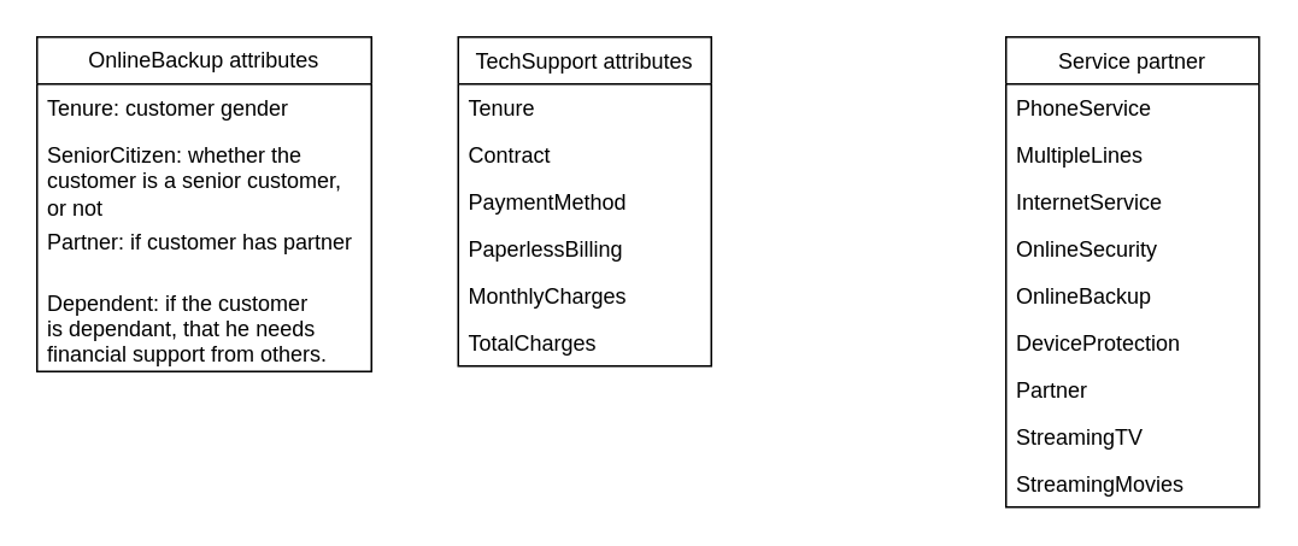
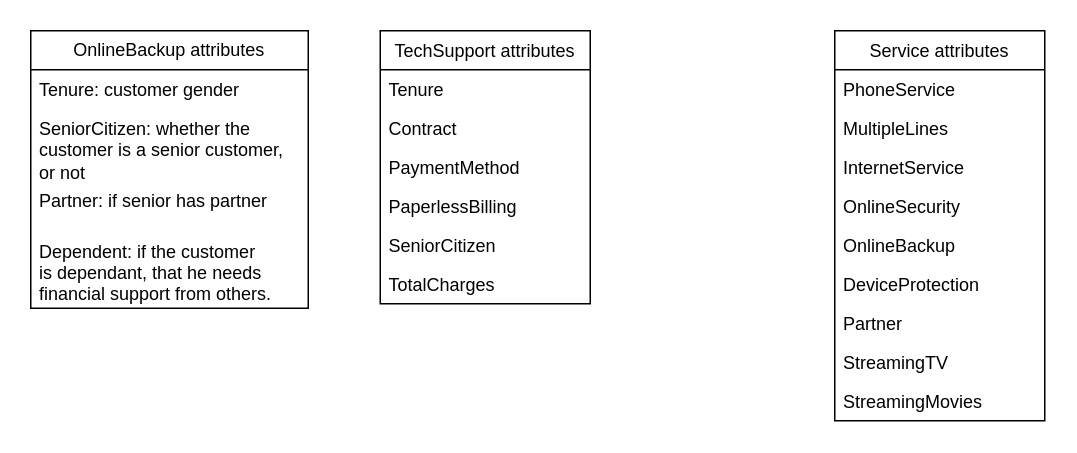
  <mxCell id="0" />
  <mxCell id="1" parent="0" />
  <mxCell id="2" value="OnlineBackup attributes" style="swimlane;fontStyle=0;childLayout=stackLayout;horizontal=1;startSize=26;fillColor=none;horizontalStack=0;resizeParent=1;resizeParentMax=0;resizeLast=0;collapsible=1;marginBottom=0;whiteSpace=wrap;" vertex="1" parent="1"><mxGeometry x="20" y="20" width="185" height="185" as="geometry" /></mxCell>
  <mxCell id="3" value="Tenure: customer gender" style="text;strokeColor=none;fillColor=none;align=left;verticalAlign=top;spacingLeft=4;spacingRight=4;overflow=hidden;rotatable=0;points=[[0,0.5],[1,0.5]];portConstraint=eastwest;" vertex="1" parent="2"><mxGeometry y="26" width="185" height="26" as="geometry" /></mxCell>
  <mxCell id="4" value="SeniorCitizen: whether the customer is a senior customer, or not" style="text;strokeColor=none;fillColor=none;align=left;verticalAlign=top;spacingLeft=4;spacingRight=4;overflow=hidden;rotatable=0;points=[[0,0.5],[1,0.5]];portConstraint=eastwest;whiteSpace=wrap;textDirection=ltr;" vertex="1" parent="2"><mxGeometry y="52" width="185" height="48" as="geometry" /></mxCell>
- <mxCell id="5" value="Partner: if customer has partner" style="text;strokeColor=none;fillColor=none;align=left;verticalAlign=top;spacingLeft=4;spacingRight=4;overflow=hidden;rotatable=0;points=[[0,0.5],[1,0.5]];portConstraint=eastwest;" vertex="1" parent="2"><mxGeometry y="100" width="185" height="34" as="geometry" /></mxCell>
+ <mxCell id="5" value="Partner: if senior has partner" style="text;strokeColor=none;fillColor=none;align=left;verticalAlign=top;spacingLeft=4;spacingRight=4;overflow=hidden;rotatable=0;points=[[0,0.5],[1,0.5]];portConstraint=eastwest;" vertex="1" parent="2"><mxGeometry y="100" width="185" height="34" as="geometry" /></mxCell>
  <mxCell id="6" value="Dependent: if the customer&#10;is dependant, that he needs &#10;financial support from others." style="text;strokeColor=none;fillColor=none;align=left;verticalAlign=top;spacingLeft=4;spacingRight=4;overflow=hidden;rotatable=0;points=[[0,0.5],[1,0.5]];portConstraint=eastwest;" vertex="1" parent="2"><mxGeometry y="134" width="185" height="51" as="geometry" /></mxCell>
  <mxCell id="7" value="TechSupport attributes" style="swimlane;fontStyle=0;childLayout=stackLayout;horizontal=1;startSize=26;fillColor=none;horizontalStack=0;resizeParent=1;resizeParentMax=0;resizeLast=0;collapsible=1;marginBottom=0;" vertex="1" parent="1"><mxGeometry x="253" y="20" width="140" height="182" as="geometry" /></mxCell>
  <mxCell id="8" value="Tenure" style="text;strokeColor=none;fillColor=none;align=left;verticalAlign=top;spacingLeft=4;spacingRight=4;overflow=hidden;rotatable=0;points=[[0,0.5],[1,0.5]];portConstraint=eastwest;" vertex="1" parent="7"><mxGeometry y="26" width="140" height="26" as="geometry" /></mxCell>
  <mxCell id="9" value="Contract" style="text;strokeColor=none;fillColor=none;align=left;verticalAlign=top;spacingLeft=4;spacingRight=4;overflow=hidden;rotatable=0;points=[[0,0.5],[1,0.5]];portConstraint=eastwest;" vertex="1" parent="7"><mxGeometry y="52" width="140" height="26" as="geometry" /></mxCell>
  <mxCell id="10" value="PaymentMethod" style="text;strokeColor=none;fillColor=none;align=left;verticalAlign=top;spacingLeft=4;spacingRight=4;overflow=hidden;rotatable=0;points=[[0,0.5],[1,0.5]];portConstraint=eastwest;" vertex="1" parent="7"><mxGeometry y="78" width="140" height="26" as="geometry" /></mxCell>
  <mxCell id="11" value="PaperlessBilling" style="text;strokeColor=none;fillColor=none;align=left;verticalAlign=top;spacingLeft=4;spacingRight=4;overflow=hidden;rotatable=0;points=[[0,0.5],[1,0.5]];portConstraint=eastwest;" vertex="1" parent="7"><mxGeometry y="104" width="140" height="26" as="geometry" /></mxCell>
- <mxCell id="12" value="MonthlyCharges" style="text;strokeColor=none;fillColor=none;align=left;verticalAlign=top;spacingLeft=4;spacingRight=4;overflow=hidden;rotatable=0;points=[[0,0.5],[1,0.5]];portConstraint=eastwest;" vertex="1" parent="7"><mxGeometry y="130" width="140" height="26" as="geometry" /></mxCell>
+ <mxCell id="12" value="SeniorCitizen" style="text;strokeColor=none;fillColor=none;align=left;verticalAlign=top;spacingLeft=4;spacingRight=4;overflow=hidden;rotatable=0;points=[[0,0.5],[1,0.5]];portConstraint=eastwest;" vertex="1" parent="7"><mxGeometry y="130" width="140" height="26" as="geometry" /></mxCell>
  <mxCell id="13" value="TotalCharges" style="text;strokeColor=none;fillColor=none;align=left;verticalAlign=top;spacingLeft=4;spacingRight=4;overflow=hidden;rotatable=0;points=[[0,0.5],[1,0.5]];portConstraint=eastwest;" vertex="1" parent="7"><mxGeometry y="156" width="140" height="26" as="geometry" /></mxCell>
- <mxCell id="14" value="Service partner" style="swimlane;fontStyle=0;childLayout=stackLayout;horizontal=1;startSize=26;fillColor=none;horizontalStack=0;resizeParent=1;resizeParentMax=0;resizeLast=0;collapsible=1;marginBottom=0;" vertex="1" parent="1"><mxGeometry x="556" y="20" width="140" height="260" as="geometry" /></mxCell>
+ <mxCell id="14" value="Service attributes" style="swimlane;fontStyle=0;childLayout=stackLayout;horizontal=1;startSize=26;fillColor=none;horizontalStack=0;resizeParent=1;resizeParentMax=0;resizeLast=0;collapsible=1;marginBottom=0;" vertex="1" parent="1"><mxGeometry x="556" y="20" width="140" height="260" as="geometry" /></mxCell>
  <mxCell id="15" value="PhoneService" style="text;strokeColor=none;fillColor=none;align=left;verticalAlign=top;spacingLeft=4;spacingRight=4;overflow=hidden;rotatable=0;points=[[0,0.5],[1,0.5]];portConstraint=eastwest;" vertex="1" parent="14"><mxGeometry y="26" width="140" height="26" as="geometry" /></mxCell>
  <mxCell id="16" value="MultipleLines" style="text;strokeColor=none;fillColor=none;align=left;verticalAlign=top;spacingLeft=4;spacingRight=4;overflow=hidden;rotatable=0;points=[[0,0.5],[1,0.5]];portConstraint=eastwest;" vertex="1" parent="14"><mxGeometry y="52" width="140" height="26" as="geometry" /></mxCell>
  <mxCell id="17" value="InternetService" style="text;strokeColor=none;fillColor=none;align=left;verticalAlign=top;spacingLeft=4;spacingRight=4;overflow=hidden;rotatable=0;points=[[0,0.5],[1,0.5]];portConstraint=eastwest;" vertex="1" parent="14"><mxGeometry y="78" width="140" height="26" as="geometry" /></mxCell>
  <mxCell id="18" value="OnlineSecurity" style="text;strokeColor=none;fillColor=none;align=left;verticalAlign=top;spacingLeft=4;spacingRight=4;overflow=hidden;rotatable=0;points=[[0,0.5],[1,0.5]];portConstraint=eastwest;" vertex="1" parent="14"><mxGeometry y="104" width="140" height="26" as="geometry" /></mxCell>
  <mxCell id="19" value="OnlineBackup" style="text;strokeColor=none;fillColor=none;align=left;verticalAlign=top;spacingLeft=4;spacingRight=4;overflow=hidden;rotatable=0;points=[[0,0.5],[1,0.5]];portConstraint=eastwest;" vertex="1" parent="14"><mxGeometry y="130" width="140" height="26" as="geometry" /></mxCell>
  <mxCell id="20" value="DeviceProtection" style="text;strokeColor=none;fillColor=none;align=left;verticalAlign=top;spacingLeft=4;spacingRight=4;overflow=hidden;rotatable=0;points=[[0,0.5],[1,0.5]];portConstraint=eastwest;" vertex="1" parent="14"><mxGeometry y="156" width="140" height="26" as="geometry" /></mxCell>
  <mxCell id="21" value="Partner" style="text;strokeColor=none;fillColor=none;align=left;verticalAlign=top;spacingLeft=4;spacingRight=4;overflow=hidden;rotatable=0;points=[[0,0.5],[1,0.5]];portConstraint=eastwest;" vertex="1" parent="14"><mxGeometry y="182" width="140" height="26" as="geometry" /></mxCell>
  <mxCell id="22" value="StreamingTV" style="text;strokeColor=none;fillColor=none;align=left;verticalAlign=top;spacingLeft=4;spacingRight=4;overflow=hidden;rotatable=0;points=[[0,0.5],[1,0.5]];portConstraint=eastwest;" vertex="1" parent="14"><mxGeometry y="208" width="140" height="26" as="geometry" /></mxCell>
  <mxCell id="23" value="StreamingMovies" style="text;strokeColor=none;fillColor=none;align=left;verticalAlign=top;spacingLeft=4;spacingRight=4;overflow=hidden;rotatable=0;points=[[0,0.5],[1,0.5]];portConstraint=eastwest;" vertex="1" parent="14"><mxGeometry y="234" width="140" height="26" as="geometry" /></mxCell>
